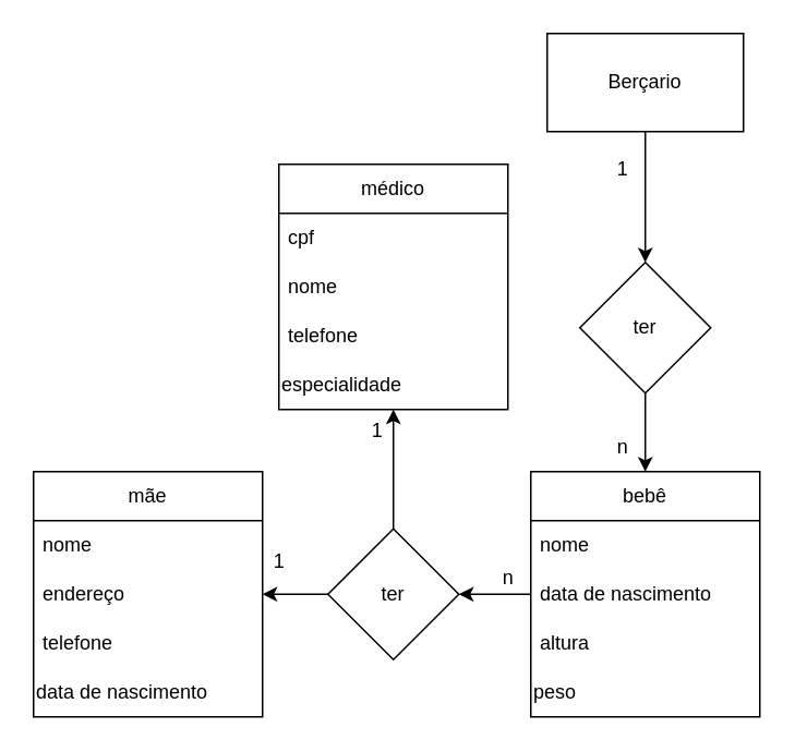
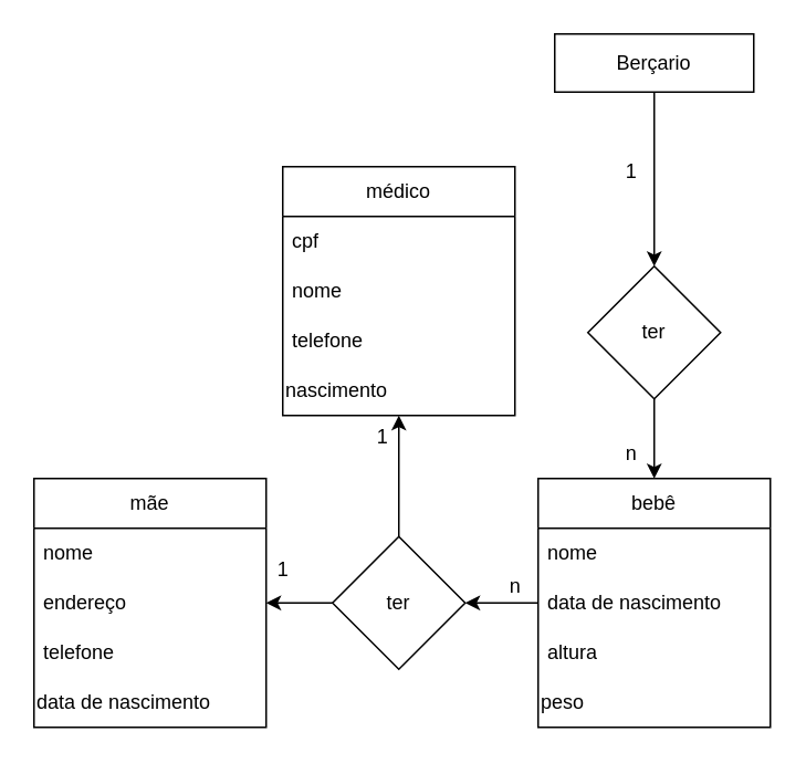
  <mxCell id="0" />
  <mxCell id="1" parent="0" />
  <mxCell id="2" value="" style="edgeStyle=orthogonalEdgeStyle;rounded=0;orthogonalLoop=1;jettySize=auto;html=1;" edge="1" parent="1" source="3" target="5"><mxGeometry relative="1" as="geometry" /></mxCell>
- <mxCell id="3" value="Berçario" style="whiteSpace=wrap;html=1;" vertex="1" parent="1"><mxGeometry x="334" y="20" width="120" height="60" as="geometry" /></mxCell>
+ <mxCell id="3" value="Berçario" style="whiteSpace=wrap;html=1;" vertex="1" parent="1"><mxGeometry x="334" y="20" width="120" height="35" as="geometry" /></mxCell>
  <mxCell id="4" style="edgeStyle=orthogonalEdgeStyle;rounded=0;orthogonalLoop=1;jettySize=auto;html=1;exitX=0.5;exitY=1;exitDx=0;exitDy=0;" edge="1" parent="1" source="5" target="7"><mxGeometry relative="1" as="geometry" /></mxCell>
  <mxCell id="5" value="ter" style="rhombus;whiteSpace=wrap;html=1;" vertex="1" parent="1"><mxGeometry x="354" y="160" width="80" height="80" as="geometry" /></mxCell>
  <mxCell id="6" value="" style="edgeStyle=orthogonalEdgeStyle;rounded=0;orthogonalLoop=1;jettySize=auto;html=1;" edge="1" parent="1" source="7" target="16"><mxGeometry relative="1" as="geometry" /></mxCell>
  <mxCell id="7" value="bebê" style="swimlane;fontStyle=0;childLayout=stackLayout;horizontal=1;startSize=30;horizontalStack=0;resizeParent=1;resizeParentMax=0;resizeLast=0;collapsible=1;marginBottom=0;whiteSpace=wrap;html=1;" vertex="1" parent="1"><mxGeometry x="324" y="288" width="140" height="150" as="geometry"><mxRectangle x="344" y="418" width="70" height="30" as="alternateBounds" /></mxGeometry></mxCell>
  <mxCell id="8" value="nome" style="text;strokeColor=none;fillColor=none;align=left;verticalAlign=middle;spacingLeft=4;spacingRight=4;overflow=hidden;points=[[0,0.5],[1,0.5]];portConstraint=eastwest;rotatable=0;whiteSpace=wrap;html=1;" vertex="1" parent="7"><mxGeometry y="30" width="140" height="30" as="geometry" /></mxCell>
  <mxCell id="9" value="data de nascimento" style="text;strokeColor=none;fillColor=none;align=left;verticalAlign=middle;spacingLeft=4;spacingRight=4;overflow=hidden;points=[[0,0.5],[1,0.5]];portConstraint=eastwest;rotatable=0;whiteSpace=wrap;html=1;" vertex="1" parent="7"><mxGeometry y="60" width="140" height="30" as="geometry" /></mxCell>
  <mxCell id="10" value="&lt;div&gt;altura&lt;/div&gt;" style="text;strokeColor=none;fillColor=none;align=left;verticalAlign=middle;spacingLeft=4;spacingRight=4;overflow=hidden;points=[[0,0.5],[1,0.5]];portConstraint=eastwest;rotatable=0;whiteSpace=wrap;html=1;" vertex="1" parent="7"><mxGeometry y="90" width="140" height="30" as="geometry" /></mxCell>
  <mxCell id="11" value="peso" style="text;html=1;align=left;verticalAlign=middle;resizable=0;points=[];autosize=1;strokeColor=none;fillColor=none;" vertex="1" parent="7"><mxGeometry y="120" width="140" height="30" as="geometry" /></mxCell>
  <mxCell id="12" value="1" style="text;html=1;align=center;verticalAlign=middle;resizable=0;points=[];autosize=1;strokeColor=none;fillColor=none;" vertex="1" parent="1"><mxGeometry x="365" y="88" width="30" height="30" as="geometry" /></mxCell>
  <mxCell id="13" value="n" style="text;html=1;align=center;verticalAlign=middle;resizable=0;points=[];autosize=1;strokeColor=none;fillColor=none;" vertex="1" parent="1"><mxGeometry x="365" y="258" width="30" height="30" as="geometry" /></mxCell>
  <mxCell id="14" style="edgeStyle=orthogonalEdgeStyle;rounded=0;orthogonalLoop=1;jettySize=auto;html=1;exitX=0;exitY=0.5;exitDx=0;exitDy=0;entryX=1;entryY=0.5;entryDx=0;entryDy=0;" edge="1" parent="1" source="16" target="17"><mxGeometry relative="1" as="geometry" /></mxCell>
  <mxCell id="15" value="" style="edgeStyle=orthogonalEdgeStyle;rounded=0;orthogonalLoop=1;jettySize=auto;html=1;" edge="1" parent="1" source="16" target="28"><mxGeometry relative="1" as="geometry" /></mxCell>
  <mxCell id="16" value="ter" style="rhombus;whiteSpace=wrap;html=1;fontStyle=0;startSize=30;" vertex="1" parent="1"><mxGeometry x="200" y="323" width="80" height="80" as="geometry" /></mxCell>
  <mxCell id="17" value="mãe" style="swimlane;fontStyle=0;childLayout=stackLayout;horizontal=1;startSize=30;horizontalStack=0;resizeParent=1;resizeParentMax=0;resizeLast=0;collapsible=1;marginBottom=0;whiteSpace=wrap;html=1;" vertex="1" parent="1"><mxGeometry x="20" y="288" width="140" height="150" as="geometry"><mxRectangle x="40" y="418" width="60" height="30" as="alternateBounds" /></mxGeometry></mxCell>
  <mxCell id="18" value="nome" style="text;strokeColor=none;fillColor=none;align=left;verticalAlign=middle;spacingLeft=4;spacingRight=4;overflow=hidden;points=[[0,0.5],[1,0.5]];portConstraint=eastwest;rotatable=0;whiteSpace=wrap;html=1;" vertex="1" parent="17"><mxGeometry y="30" width="140" height="30" as="geometry" /></mxCell>
  <mxCell id="19" value="endereço" style="text;strokeColor=none;fillColor=none;align=left;verticalAlign=middle;spacingLeft=4;spacingRight=4;overflow=hidden;points=[[0,0.5],[1,0.5]];portConstraint=eastwest;rotatable=0;whiteSpace=wrap;html=1;" vertex="1" parent="17"><mxGeometry y="60" width="140" height="30" as="geometry" /></mxCell>
  <mxCell id="20" value="telefone" style="text;strokeColor=none;fillColor=none;align=left;verticalAlign=middle;spacingLeft=4;spacingRight=4;overflow=hidden;points=[[0,0.5],[1,0.5]];portConstraint=eastwest;rotatable=0;whiteSpace=wrap;html=1;" vertex="1" parent="17"><mxGeometry y="90" width="140" height="30" as="geometry" /></mxCell>
  <mxCell id="21" value="data de nascimento" style="text;html=1;align=left;verticalAlign=middle;resizable=0;points=[];autosize=1;strokeColor=none;fillColor=none;" vertex="1" parent="17"><mxGeometry y="120" width="140" height="30" as="geometry" /></mxCell>
  <mxCell id="22" value="n" style="text;html=1;align=center;verticalAlign=middle;resizable=0;points=[];autosize=1;strokeColor=none;fillColor=none;" vertex="1" parent="1"><mxGeometry x="295" y="338" width="30" height="30" as="geometry" /></mxCell>
  <mxCell id="23" value="&lt;div&gt;1&lt;/div&gt;" style="text;html=1;align=center;verticalAlign=middle;resizable=0;points=[];autosize=1;strokeColor=none;fillColor=none;" vertex="1" parent="1"><mxGeometry x="155" y="328" width="30" height="30" as="geometry" /></mxCell>
  <mxCell id="24" value="médico" style="swimlane;fontStyle=0;childLayout=stackLayout;horizontal=1;startSize=30;horizontalStack=0;resizeParent=1;resizeParentMax=0;resizeLast=0;collapsible=1;marginBottom=0;whiteSpace=wrap;html=1;" vertex="1" parent="1"><mxGeometry x="170" y="100" width="140" height="150" as="geometry"><mxRectangle x="190" y="230" width="80" height="30" as="alternateBounds" /></mxGeometry></mxCell>
  <mxCell id="25" value="cpf" style="text;strokeColor=none;fillColor=none;align=left;verticalAlign=middle;spacingLeft=4;spacingRight=4;overflow=hidden;points=[[0,0.5],[1,0.5]];portConstraint=eastwest;rotatable=0;whiteSpace=wrap;html=1;" vertex="1" parent="24"><mxGeometry y="30" width="140" height="30" as="geometry" /></mxCell>
  <mxCell id="26" value="nome" style="text;strokeColor=none;fillColor=none;align=left;verticalAlign=middle;spacingLeft=4;spacingRight=4;overflow=hidden;points=[[0,0.5],[1,0.5]];portConstraint=eastwest;rotatable=0;whiteSpace=wrap;html=1;" vertex="1" parent="24"><mxGeometry y="60" width="140" height="30" as="geometry" /></mxCell>
  <mxCell id="27" value="telefone" style="text;strokeColor=none;fillColor=none;align=left;verticalAlign=middle;spacingLeft=4;spacingRight=4;overflow=hidden;points=[[0,0.5],[1,0.5]];portConstraint=eastwest;rotatable=0;whiteSpace=wrap;html=1;" vertex="1" parent="24"><mxGeometry y="90" width="140" height="30" as="geometry" /></mxCell>
- <mxCell id="28" value="especialidade" style="text;html=1;align=left;verticalAlign=middle;resizable=0;points=[];autosize=1;strokeColor=none;fillColor=none;" vertex="1" parent="24"><mxGeometry y="120" width="140" height="30" as="geometry" /></mxCell>
+ <mxCell id="28" value="nascimento" style="text;html=1;align=left;verticalAlign=middle;resizable=0;points=[];autosize=1;strokeColor=none;fillColor=none;" vertex="1" parent="24"><mxGeometry y="120" width="140" height="30" as="geometry" /></mxCell>
  <mxCell id="29" value="&lt;div&gt;1&lt;/div&gt;" style="text;html=1;align=center;verticalAlign=middle;resizable=0;points=[];autosize=1;strokeColor=none;fillColor=none;" vertex="1" parent="1"><mxGeometry x="215" y="248" width="30" height="30" as="geometry" /></mxCell>
